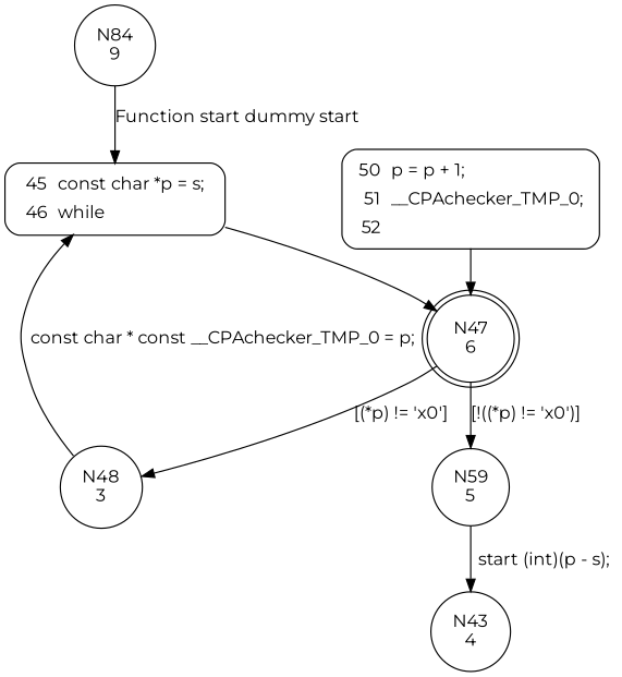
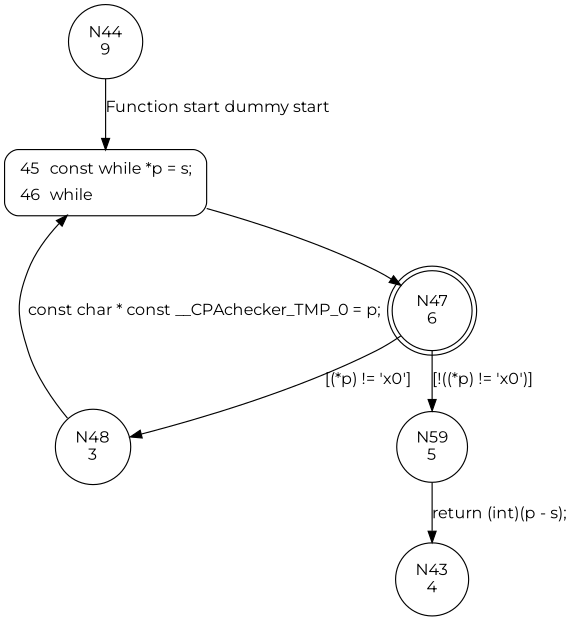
  digraph {
    fontname=Montserrat
    node [fontname=Montserrat shape=circle]
    edge [fontname=Montserrat]
-   n1 [label="N84\n9"]
-   n2 [fillcolor=white label=<<table border="0" cellborder="0" cellpadding="3" bgcolor="white"><tr><td align="right">45</td><td align="left">const char *p = s;</td></tr><tr><td align="right">46</td><td align="left">while</td></tr></table>> penwidth=1 shape=Mrecord style="filled,bold"]
+   n1 [label="N44\n9"]
+   n2 [fillcolor=white label=<<table border="0" cellborder="0" cellpadding="3" bgcolor="white"><tr><td align="right">45</td><td align="left">const while *p = s;</td></tr><tr><td align="right">46</td><td align="left">while</td></tr></table>> penwidth=1 shape=Mrecord style="filled,bold"]
    n3 [label="N47\n6" shape=doublecircle]
    n4 [label="N48\n3"]
    n5 [label="N59\n5"]
    n6 [label="N43\n4"]
-   n7 [fillcolor=white label=<<table border="0" cellborder="0" cellpadding="3" bgcolor="white"><tr><td align="right">50</td><td align="left">p = p + 1;</td></tr><tr><td align="right">51</td><td align="left">__CPAchecker_TMP_0;</td></tr><tr><td align="right">52</td><td align="left"></td></tr></table>> penwidth=1 shape=Mrecord style="filled,bold"]
    n1 -> n2 [label="Function start dummy start"]
    n2 -> n3
    n3 -> n4 [label="[(*p) != '\x0']"]
    n3 -> n5 [label="[!((*p) != '\x0')]"]
    n4 -> n2 [label="const char * const __CPAchecker_TMP_0 = p;"]
-   n5 -> n6 [label="start (int)(p - s);"]
-   n7 -> n3
+   n5 -> n6 [label="return (int)(p - s);"]
  }
